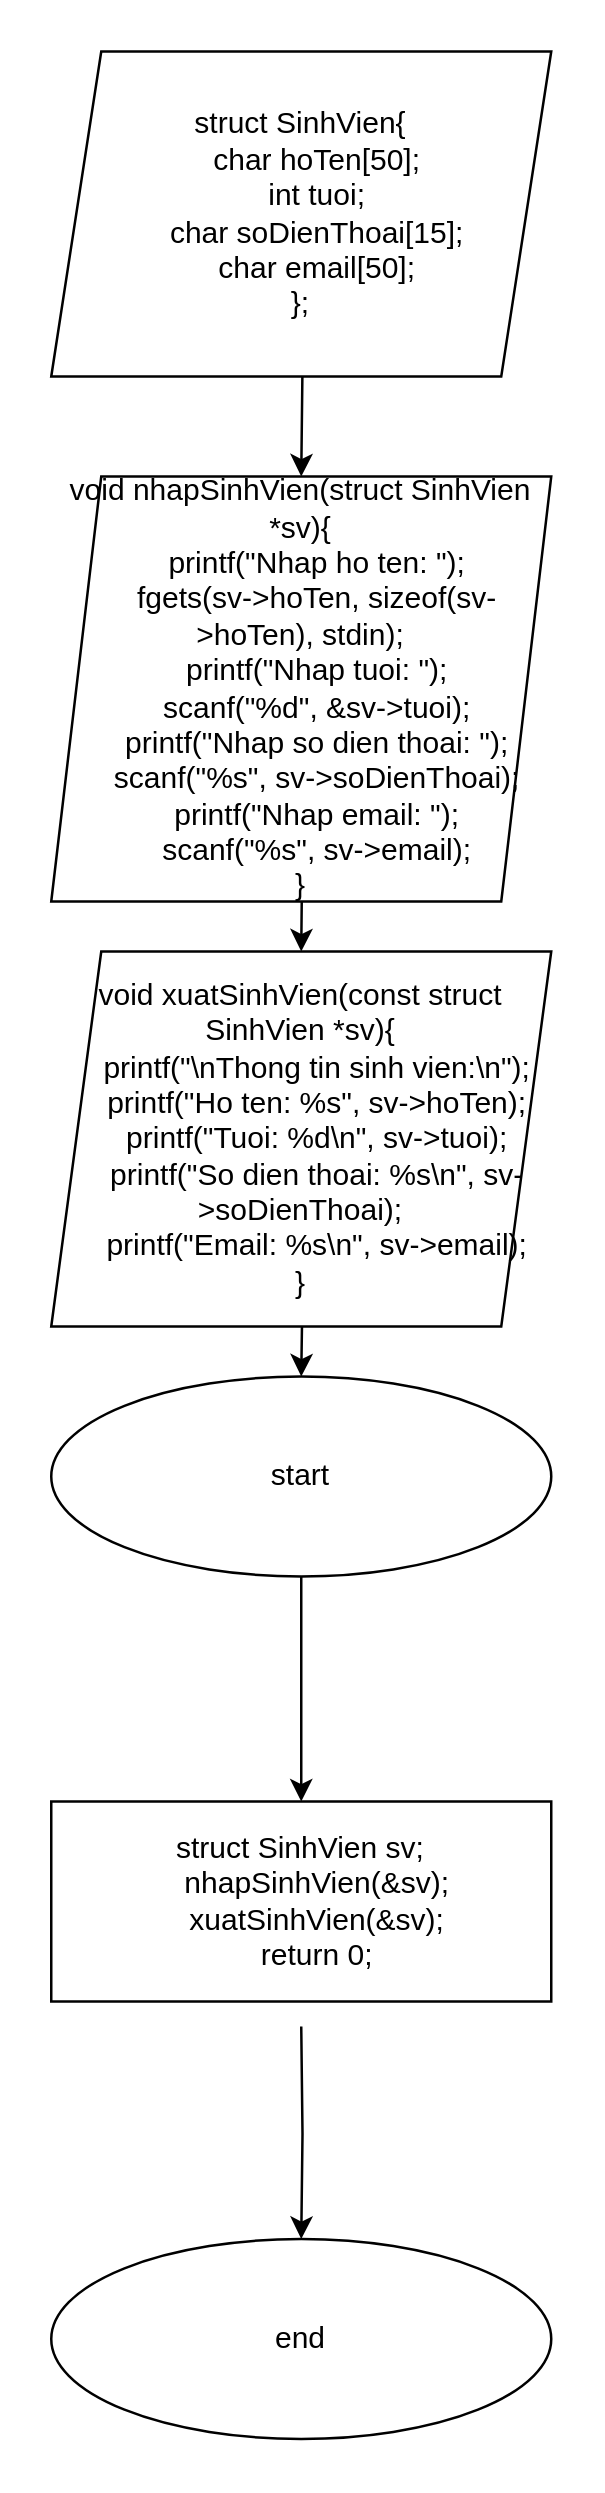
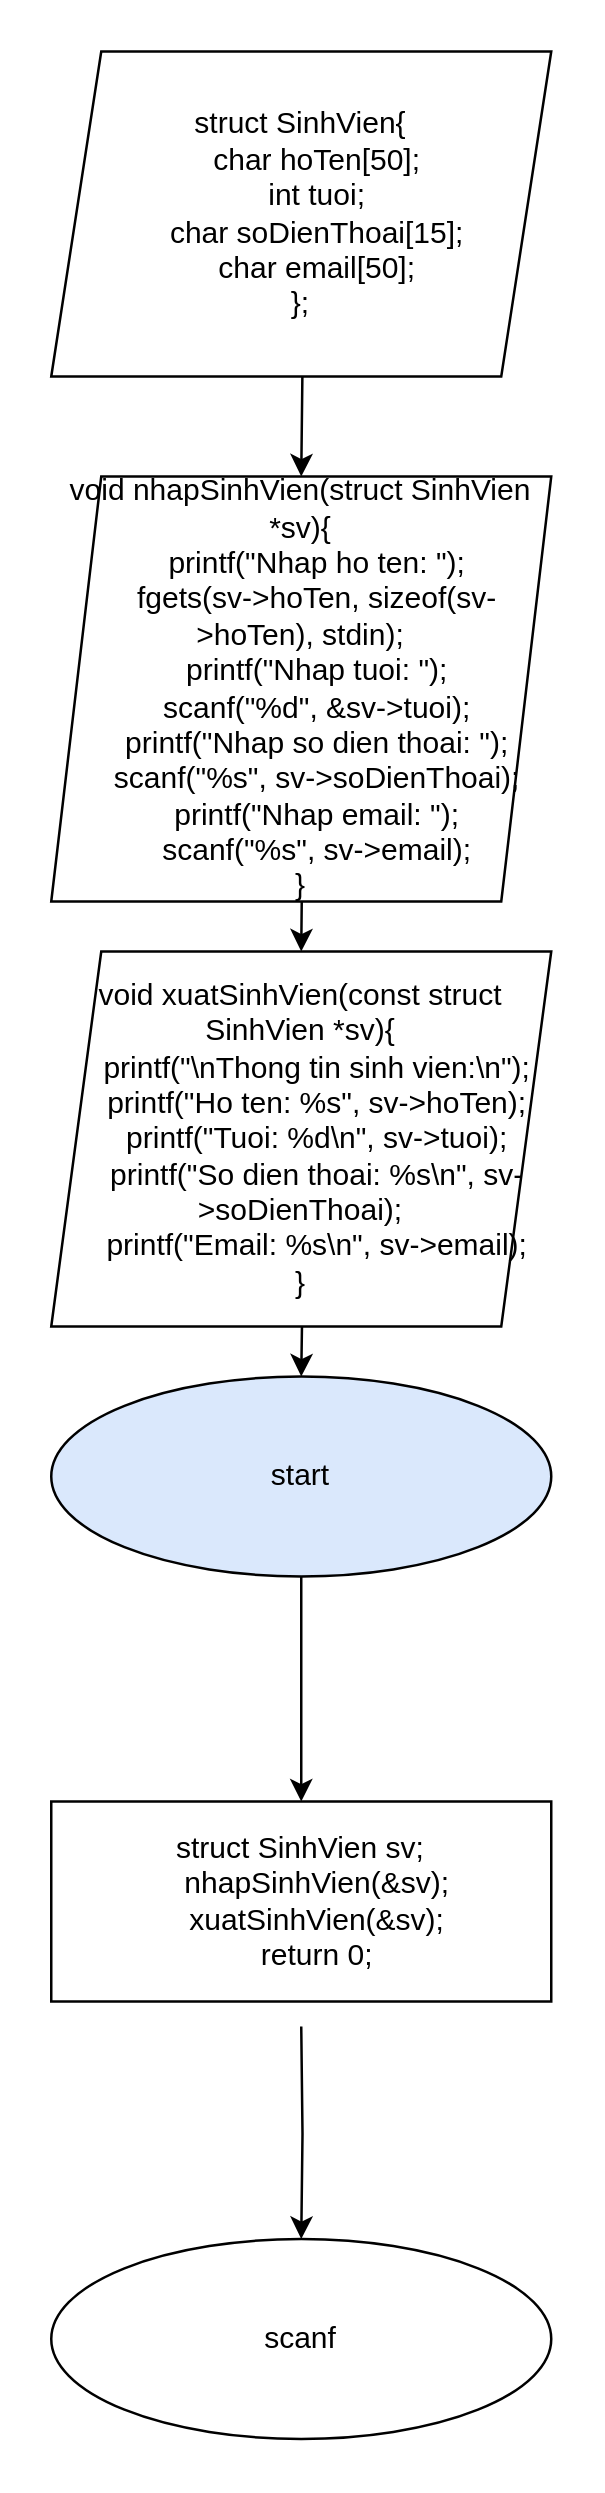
  <mxCell id="0" />
  <mxCell id="1" parent="0" />
  <mxCell id="2" value="" style="edgeStyle=orthogonalEdgeStyle;rounded=0;orthogonalLoop=1;jettySize=auto;html=1;entryX=0.5;entryY=0;entryDx=0;entryDy=0;" edge="1" parent="1" target="10"><mxGeometry relative="1" as="geometry"><mxPoint x="120" y="100" as="sourcePoint" /><mxPoint x="120" y="160" as="targetPoint" /></mxGeometry></mxCell>
  <mxCell id="3" value="" style="edgeStyle=orthogonalEdgeStyle;rounded=0;orthogonalLoop=1;jettySize=auto;html=1;entryX=0.5;entryY=0;entryDx=0;entryDy=0;" edge="1" parent="1" target="11"><mxGeometry relative="1" as="geometry"><mxPoint x="120" y="280" as="sourcePoint" /><mxPoint x="120" y="340" as="targetPoint" /></mxGeometry></mxCell>
  <mxCell id="4" value="" style="edgeStyle=orthogonalEdgeStyle;rounded=0;orthogonalLoop=1;jettySize=auto;html=1;" edge="1" parent="1" target="6"><mxGeometry relative="1" as="geometry"><mxPoint x="120" y="480" as="sourcePoint" /></mxGeometry></mxCell>
  <mxCell id="5" value="" style="edgeStyle=orthogonalEdgeStyle;rounded=0;orthogonalLoop=1;jettySize=auto;html=1;" edge="1" parent="1" source="6"><mxGeometry relative="1" as="geometry"><mxPoint x="120" y="720" as="targetPoint" /></mxGeometry></mxCell>
- <mxCell id="6" value="start" style="ellipse;whiteSpace=wrap;html=1;rounded=0;" vertex="1" parent="1"><mxGeometry x="20" y="550" width="200" height="80" as="geometry" /></mxCell>
+ <mxCell id="6" value="start" style="ellipse;whiteSpace=wrap;html=1;rounded=0;fillColor=#dae8fc;" vertex="1" parent="1"><mxGeometry x="20" y="550" width="200" height="80" as="geometry" /></mxCell>
  <mxCell id="7" value="" style="edgeStyle=orthogonalEdgeStyle;rounded=0;orthogonalLoop=1;jettySize=auto;html=1;" edge="1" parent="1" target="8"><mxGeometry relative="1" as="geometry"><mxPoint x="120" y="810" as="sourcePoint" /></mxGeometry></mxCell>
- <mxCell id="8" value="end" style="ellipse;whiteSpace=wrap;html=1;rounded=0;" vertex="1" parent="1"><mxGeometry x="20" y="895" width="200" height="80" as="geometry" /></mxCell>
+ <mxCell id="8" value="scanf" style="ellipse;whiteSpace=wrap;html=1;rounded=0;" vertex="1" parent="1"><mxGeometry x="20" y="895" width="200" height="80" as="geometry" /></mxCell>
  <mxCell id="9" value="struct SinhVien{&#10;    char hoTen[50];&#10;    int tuoi;&#10;    char soDienThoai[15];&#10;    char email[50];&#10;};" style="shape=parallelogram;perimeter=parallelogramPerimeter;whiteSpace=wrap;html=1;fixedSize=1;" vertex="1" parent="1"><mxGeometry x="20" y="20" width="200" height="130" as="geometry" /></mxCell>
  <mxCell id="10" value="void nhapSinhVien(struct SinhVien *sv){&#10;    printf(&quot;Nhap ho ten: &quot;);&#10;    fgets(sv-&gt;hoTen, sizeof(sv-&gt;hoTen), stdin);&#10;    printf(&quot;Nhap tuoi: &quot;);&#10;    scanf(&quot;%d&quot;, &amp;sv-&gt;tuoi);&#10;    printf(&quot;Nhap so dien thoai: &quot;);&#10;    scanf(&quot;%s&quot;, sv-&gt;soDienThoai);&#10;    printf(&quot;Nhap email: &quot;);&#10;    scanf(&quot;%s&quot;, sv-&gt;email);&#10;}" style="shape=parallelogram;perimeter=parallelogramPerimeter;whiteSpace=wrap;html=1;fixedSize=1;" vertex="1" parent="1"><mxGeometry x="20" y="190" width="200" height="170" as="geometry" /></mxCell>
  <mxCell id="11" value="void xuatSinhVien(const struct SinhVien *sv){&#10;    printf(&quot;\nThong tin sinh vien:\n&quot;);&#10;    printf(&quot;Ho ten: %s&quot;, sv-&gt;hoTen);&#10;    printf(&quot;Tuoi: %d\n&quot;, sv-&gt;tuoi);&#10;    printf(&quot;So dien thoai: %s\n&quot;, sv-&gt;soDienThoai);&#10;    printf(&quot;Email: %s\n&quot;, sv-&gt;email);&#10;}" style="shape=parallelogram;perimeter=parallelogramPerimeter;whiteSpace=wrap;html=1;fixedSize=1;" vertex="1" parent="1"><mxGeometry x="20" y="380" width="200" height="150" as="geometry" /></mxCell>
  <mxCell id="12" value="struct SinhVien sv;&#10;    nhapSinhVien(&amp;sv);&#10;    xuatSinhVien(&amp;sv);&#10;    return 0;" style="rounded=0;whiteSpace=wrap;html=1;" vertex="1" parent="1"><mxGeometry x="20" y="720" width="200" height="80" as="geometry" /></mxCell>
